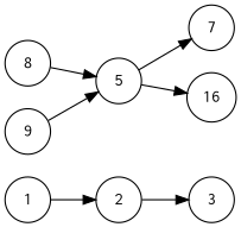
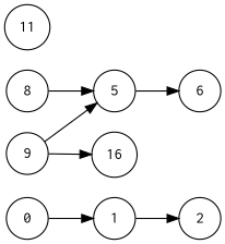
  digraph {
    fontname=Inconsolata
    rankdir=LR
    node [fontname=Inconsolata shape=circle]
    edge [fontname=Inconsolata]
+   0
    1
    2
-   3
    5
-   6 [label=7]
+   6
    n7 [label=16]
    8
    9
+   11
+   0 -> 1
    1 -> 2
-   2 -> 3
    5 -> 6
-   5 -> n7
+   9 -> n7
    8 -> 5
    9 -> 5
  }
